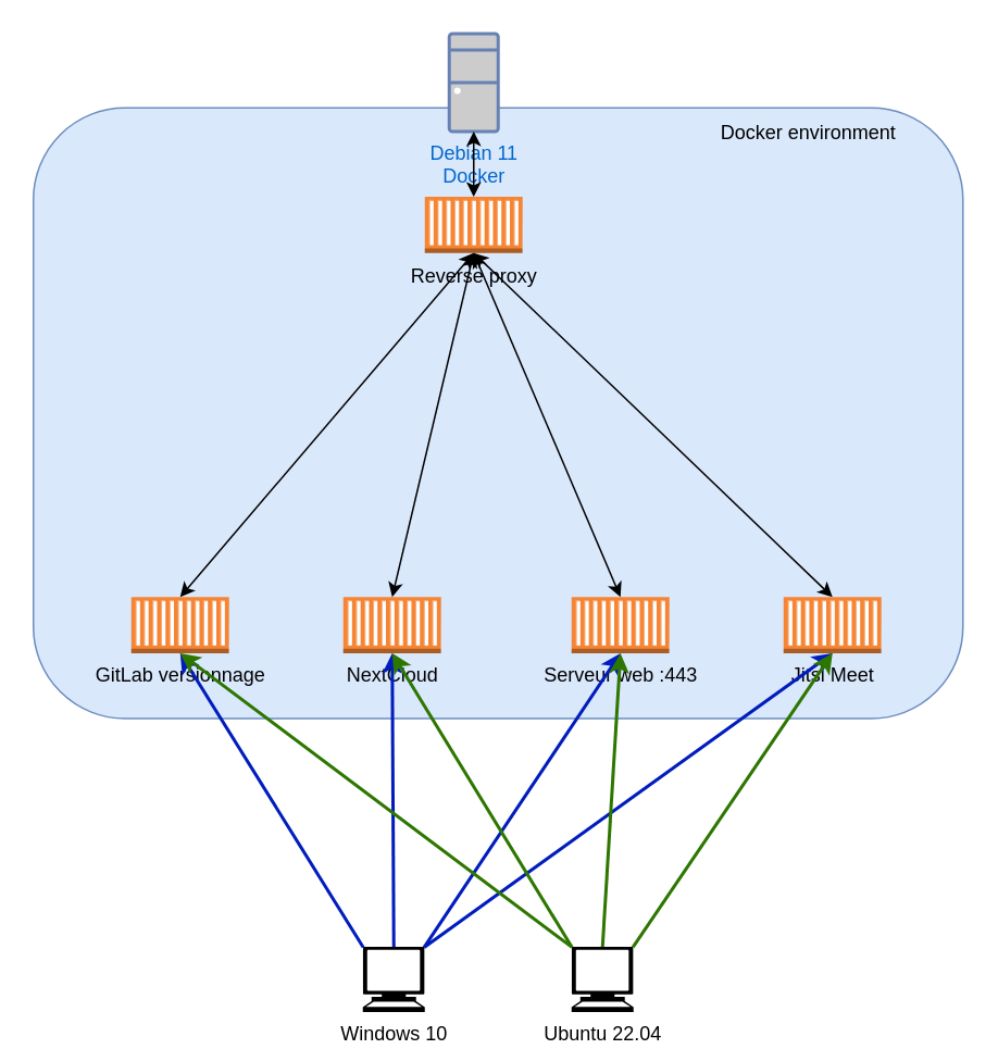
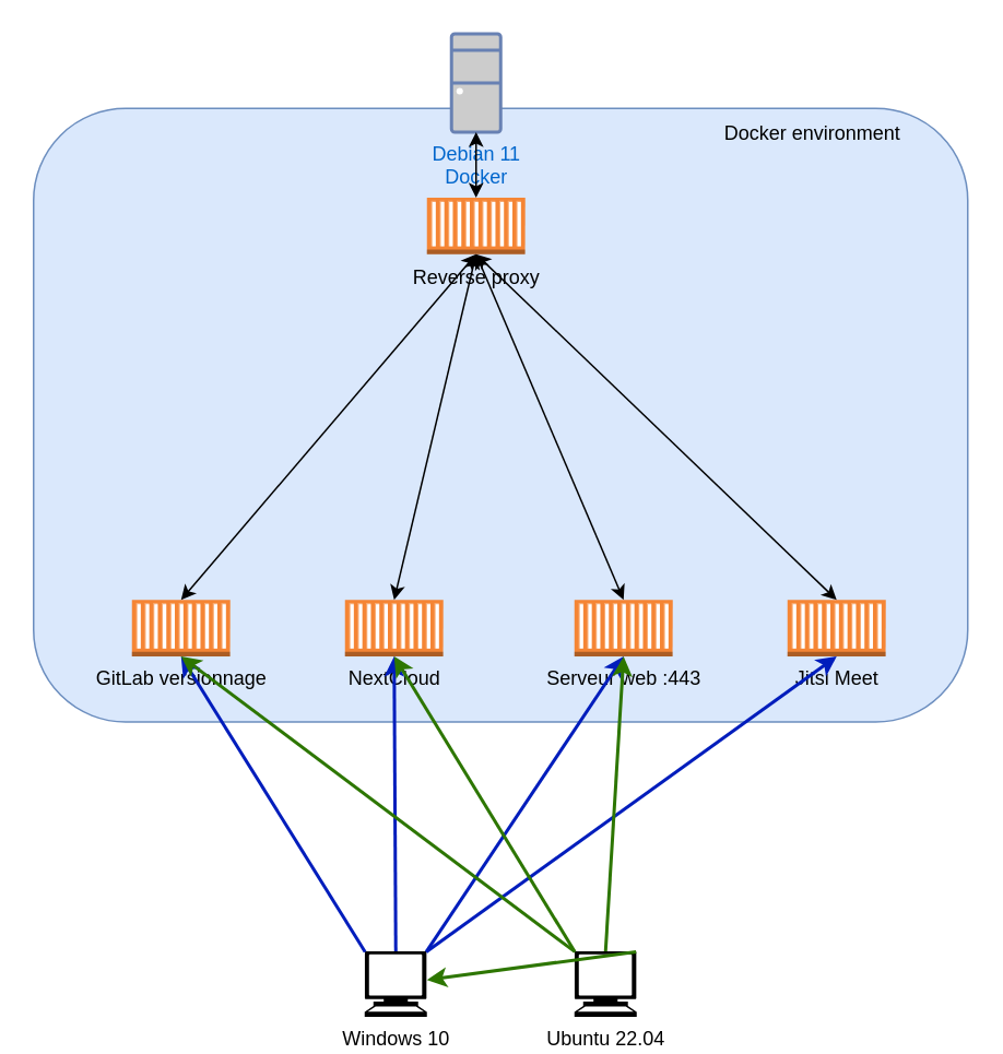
  <mxCell id="0" />
  <mxCell id="1" parent="0" />
  <mxCell id="2" value="" style="rounded=1;whiteSpace=wrap;html=1;fillColor=#dae8fc;strokeColor=#6c8ebf;" vertex="1" parent="1"><mxGeometry x="20" y="65.5" width="570" height="374.5" as="geometry" /></mxCell>
  <mxCell id="3" value="Debian 11&lt;br&gt;Docker" style="fontColor=#0066CC;verticalAlign=top;verticalLabelPosition=bottom;labelPosition=center;align=center;html=1;outlineConnect=0;fillColor=#CCCCCC;strokeColor=#6881B3;gradientColor=none;gradientDirection=north;strokeWidth=2;shape=mxgraph.networks.desktop_pc;" vertex="1" parent="1"><mxGeometry x="275" y="20" width="30" height="60" as="geometry" /></mxCell>
  <mxCell id="4" value="Windows 10" style="shape=mxgraph.signs.tech.computer;html=1;pointerEvents=1;fillColor=#000000;strokeColor=none;verticalLabelPosition=bottom;verticalAlign=top;align=center;" vertex="1" parent="1"><mxGeometry x="222" y="580" width="38" height="40" as="geometry" /></mxCell>
  <mxCell id="5" value="Ubuntu 22.04" style="shape=mxgraph.signs.tech.computer;html=1;pointerEvents=1;fillColor=#000000;strokeColor=none;verticalLabelPosition=bottom;verticalAlign=top;align=center;" vertex="1" parent="1"><mxGeometry x="350" y="580" width="38" height="40" as="geometry" /></mxCell>
  <mxCell id="6" value="Jitsi Meet" style="outlineConnect=0;dashed=0;verticalLabelPosition=bottom;verticalAlign=top;align=center;html=1;shape=mxgraph.aws3.ec2_compute_container;fillColor=#F58534;gradientColor=none;" vertex="1" parent="1"><mxGeometry x="480" y="365.5" width="60" height="34.5" as="geometry" /></mxCell>
  <mxCell id="7" value="Reverse proxy&lt;span style=&quot;color: rgba(0, 0, 0, 0); font-family: monospace; font-size: 0px; text-align: start;&quot;&gt;%3CmxGraphModel%3E%3Croot%3E%3CmxCell%20id%3D%220%22%2F%3E%3CmxCell%20id%3D%221%22%20parent%3D%220%22%2F%3E%3CmxCell%20id%3D%222%22%20value%3D%22Jitsi%20Meet%22%20style%3D%22outlineConnect%3D0%3Bdashed%3D0%3BverticalLabelPosition%3Dbottom%3BverticalAlign%3Dtop%3Balign%3Dcenter%3Bhtml%3D1%3Bshape%3Dmxgraph.aws3.ec2_compute_container%3BfillColor%3D%23F58534%3BgradientColor%3Dnone%3B%22%20vertex%3D%221%22%20parent%3D%221%22%3E%3CmxGeometry%20x%3D%22520%22%20y%3D%2290%22%20width%3D%2260%22%20height%3D%2234.5%22%20as%3D%22geometry%22%2F%3E%3C%2FmxCell%3E%3C%2Froot%3E%3C%2FmxGraphModel%3E&lt;/span&gt;" style="outlineConnect=0;dashed=0;verticalLabelPosition=bottom;verticalAlign=top;align=center;html=1;shape=mxgraph.aws3.ec2_compute_container;fillColor=#F58534;gradientColor=none;" vertex="1" parent="1"><mxGeometry x="260" y="120" width="60" height="34.5" as="geometry" /></mxCell>
  <mxCell id="8" value="NextCloud" style="outlineConnect=0;dashed=0;verticalLabelPosition=bottom;verticalAlign=top;align=center;html=1;shape=mxgraph.aws3.ec2_compute_container;fillColor=#F58534;gradientColor=none;" vertex="1" parent="1"><mxGeometry x="210" y="365.5" width="60" height="34.5" as="geometry" /></mxCell>
  <mxCell id="9" value="GitLab versionnage" style="outlineConnect=0;dashed=0;verticalLabelPosition=bottom;verticalAlign=top;align=center;html=1;shape=mxgraph.aws3.ec2_compute_container;fillColor=#F58534;gradientColor=none;" vertex="1" parent="1"><mxGeometry x="80" y="365.5" width="60" height="34.5" as="geometry" /></mxCell>
  <mxCell id="10" value="Serveur web :443" style="outlineConnect=0;dashed=0;verticalLabelPosition=bottom;verticalAlign=top;align=center;html=1;shape=mxgraph.aws3.ec2_compute_container;fillColor=#F58534;gradientColor=none;" vertex="1" parent="1"><mxGeometry x="350" y="365.5" width="60" height="34.5" as="geometry" /></mxCell>
  <mxCell id="11" value="Docker environment" style="text;html=1;align=center;verticalAlign=middle;resizable=0;points=[];autosize=1;strokeColor=none;fillColor=none;" vertex="1" parent="1"><mxGeometry x="430" y="65.5" width="130" height="30" as="geometry" /></mxCell>
  <mxCell id="12" value="" style="endArrow=classic;startArrow=classic;html=1;rounded=0;entryX=0.5;entryY=0;entryDx=0;entryDy=0;entryPerimeter=0;exitX=0.5;exitY=1;exitDx=0;exitDy=0;exitPerimeter=0;" edge="1" parent="1" source="3" target="7"><mxGeometry width="50" height="50" relative="1" as="geometry"><mxPoint x="80" y="190" as="sourcePoint" /><mxPoint x="176" y="440" as="targetPoint" /></mxGeometry></mxCell>
  <mxCell id="13" value="" style="endArrow=classic;startArrow=classic;html=1;rounded=0;entryX=0.5;entryY=0;entryDx=0;entryDy=0;entryPerimeter=0;exitX=0.5;exitY=1;exitDx=0;exitDy=0;exitPerimeter=0;" edge="1" parent="1" source="7" target="9"><mxGeometry width="50" height="50" relative="1" as="geometry"><mxPoint x="126" y="490" as="sourcePoint" /><mxPoint x="176" y="440" as="targetPoint" /></mxGeometry></mxCell>
  <mxCell id="14" value="" style="endArrow=classic;startArrow=classic;html=1;rounded=0;entryX=0.5;entryY=0;entryDx=0;entryDy=0;entryPerimeter=0;exitX=0.5;exitY=1;exitDx=0;exitDy=0;exitPerimeter=0;" edge="1" parent="1" source="7" target="8"><mxGeometry width="50" height="50" relative="1" as="geometry"><mxPoint x="296" y="290" as="sourcePoint" /><mxPoint x="416" y="442.75" as="targetPoint" /></mxGeometry></mxCell>
  <mxCell id="15" value="" style="endArrow=classic;startArrow=classic;html=1;rounded=0;entryX=0.5;entryY=0;entryDx=0;entryDy=0;entryPerimeter=0;exitX=0.5;exitY=1;exitDx=0;exitDy=0;exitPerimeter=0;" edge="1" parent="1" source="7" target="10"><mxGeometry width="50" height="50" relative="1" as="geometry"><mxPoint x="306" y="300" as="sourcePoint" /><mxPoint x="426" y="452.75" as="targetPoint" /></mxGeometry></mxCell>
  <mxCell id="16" value="" style="endArrow=classic;startArrow=classic;html=1;rounded=0;entryX=0.5;entryY=0;entryDx=0;entryDy=0;entryPerimeter=0;exitX=0.5;exitY=1;exitDx=0;exitDy=0;exitPerimeter=0;" edge="1" parent="1" source="7" target="6"><mxGeometry width="50" height="50" relative="1" as="geometry"><mxPoint x="316" y="310" as="sourcePoint" /><mxPoint x="436" y="462.75" as="targetPoint" /></mxGeometry></mxCell>
  <mxCell id="17" value="" style="endArrow=classic;html=1;rounded=0;exitX=0.007;exitY=0.007;exitDx=0;exitDy=0;exitPerimeter=0;entryX=0.5;entryY=1;entryDx=0;entryDy=0;entryPerimeter=0;fillColor=#0050ef;strokeColor=#001DBC;strokeWidth=2;" edge="1" parent="1" source="4" target="9"><mxGeometry width="50" height="50" relative="1" as="geometry"><mxPoint x="40" y="530" as="sourcePoint" /><mxPoint x="90" y="480" as="targetPoint" /></mxGeometry></mxCell>
  <mxCell id="18" value="" style="endArrow=classic;html=1;rounded=0;exitX=0.5;exitY=0;exitDx=0;exitDy=0;exitPerimeter=0;entryX=0.5;entryY=1;entryDx=0;entryDy=0;entryPerimeter=0;fillColor=#0050ef;strokeColor=#001DBC;strokeWidth=2;" edge="1" parent="1" source="4" target="8"><mxGeometry width="50" height="50" relative="1" as="geometry"><mxPoint x="190.266" y="560.28" as="sourcePoint" /><mxPoint x="120" y="410" as="targetPoint" /></mxGeometry></mxCell>
  <mxCell id="19" value="" style="endArrow=classic;html=1;rounded=0;exitX=0.99;exitY=0.007;exitDx=0;exitDy=0;exitPerimeter=0;entryX=0.5;entryY=1;entryDx=0;entryDy=0;entryPerimeter=0;fillColor=#0050ef;strokeColor=#001DBC;strokeWidth=2;" edge="1" parent="1" source="4" target="10"><mxGeometry width="50" height="50" relative="1" as="geometry"><mxPoint x="200.266" y="570.28" as="sourcePoint" /><mxPoint x="130" y="420" as="targetPoint" /></mxGeometry></mxCell>
  <mxCell id="20" value="" style="endArrow=classic;html=1;rounded=0;exitX=0.99;exitY=0.007;exitDx=0;exitDy=0;exitPerimeter=0;entryX=0.5;entryY=1;entryDx=0;entryDy=0;entryPerimeter=0;fillColor=#0050ef;strokeColor=#001DBC;strokeWidth=2;" edge="1" parent="1" source="4" target="6"><mxGeometry width="50" height="50" relative="1" as="geometry"><mxPoint x="210.266" y="580.28" as="sourcePoint" /><mxPoint x="140" y="430" as="targetPoint" /></mxGeometry></mxCell>
- <mxCell id="21" value="" style="endArrow=classic;html=1;rounded=0;fillColor=#60a917;strokeColor=#2D7600;strokeWidth=2;exitX=0.99;exitY=0.007;exitDx=0;exitDy=0;exitPerimeter=0;entryX=0.5;entryY=1;entryDx=0;entryDy=0;entryPerimeter=0;" edge="1" parent="1" source="5" target="6"><mxGeometry width="50" height="50" relative="1" as="geometry"><mxPoint x="540" y="510" as="sourcePoint" /><mxPoint x="590" y="460" as="targetPoint" /></mxGeometry></mxCell>
+ <mxCell id="21" value="" style="endArrow=classic;html=1;rounded=0;fillColor=#60a917;strokeColor=#2D7600;strokeWidth=2;exitX=0.99;exitY=0.007;exitDx=0;exitDy=0;exitPerimeter=0;" edge="1" parent="1" source="5" target="4"><mxGeometry width="50" height="50" relative="1" as="geometry"><mxPoint x="540" y="510" as="sourcePoint" /><mxPoint x="590" y="460" as="targetPoint" /></mxGeometry></mxCell>
  <mxCell id="22" value="" style="endArrow=classic;html=1;rounded=0;fillColor=#60a917;strokeColor=#2D7600;strokeWidth=2;exitX=0.5;exitY=0;exitDx=0;exitDy=0;exitPerimeter=0;entryX=0.5;entryY=1;entryDx=0;entryDy=0;entryPerimeter=0;" edge="1" parent="1" source="5" target="10"><mxGeometry width="50" height="50" relative="1" as="geometry"><mxPoint x="457.62" y="560.28" as="sourcePoint" /><mxPoint x="520" y="410" as="targetPoint" /></mxGeometry></mxCell>
  <mxCell id="23" value="" style="endArrow=classic;html=1;rounded=0;fillColor=#60a917;strokeColor=#2D7600;strokeWidth=2;exitX=0.007;exitY=0.007;exitDx=0;exitDy=0;exitPerimeter=0;entryX=0.5;entryY=1;entryDx=0;entryDy=0;entryPerimeter=0;" edge="1" parent="1" source="5" target="8"><mxGeometry width="50" height="50" relative="1" as="geometry"><mxPoint x="467.62" y="570.28" as="sourcePoint" /><mxPoint x="530" y="420" as="targetPoint" /></mxGeometry></mxCell>
  <mxCell id="24" value="" style="endArrow=classic;html=1;rounded=0;fillColor=#60a917;strokeColor=#2D7600;strokeWidth=2;exitX=0.007;exitY=0.007;exitDx=0;exitDy=0;exitPerimeter=0;entryX=0.5;entryY=1;entryDx=0;entryDy=0;entryPerimeter=0;" edge="1" parent="1" source="5" target="9"><mxGeometry width="50" height="50" relative="1" as="geometry"><mxPoint x="477.62" y="580.28" as="sourcePoint" /><mxPoint x="540" y="430" as="targetPoint" /></mxGeometry></mxCell>
